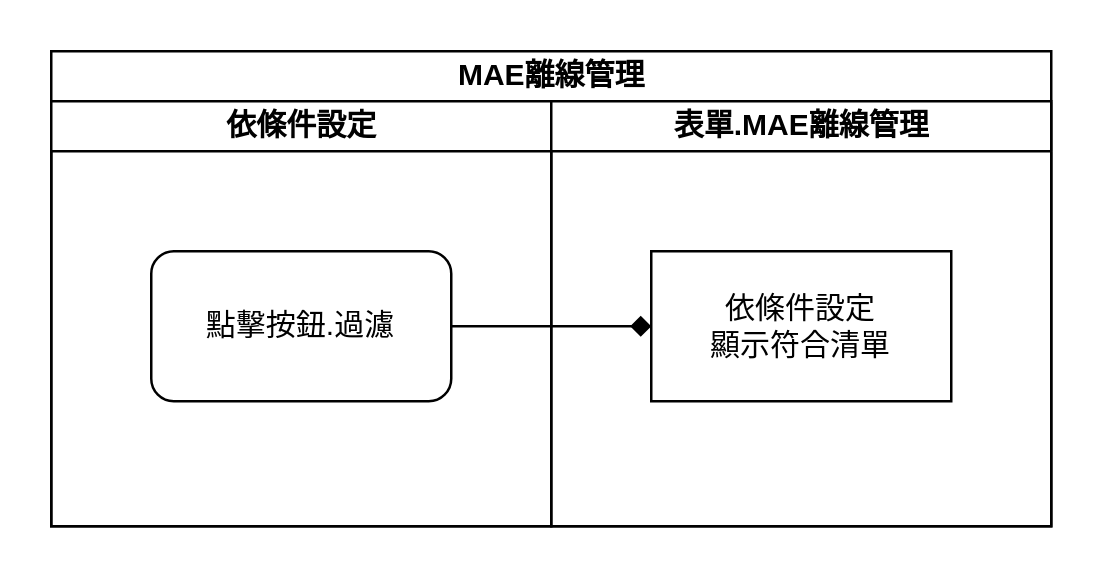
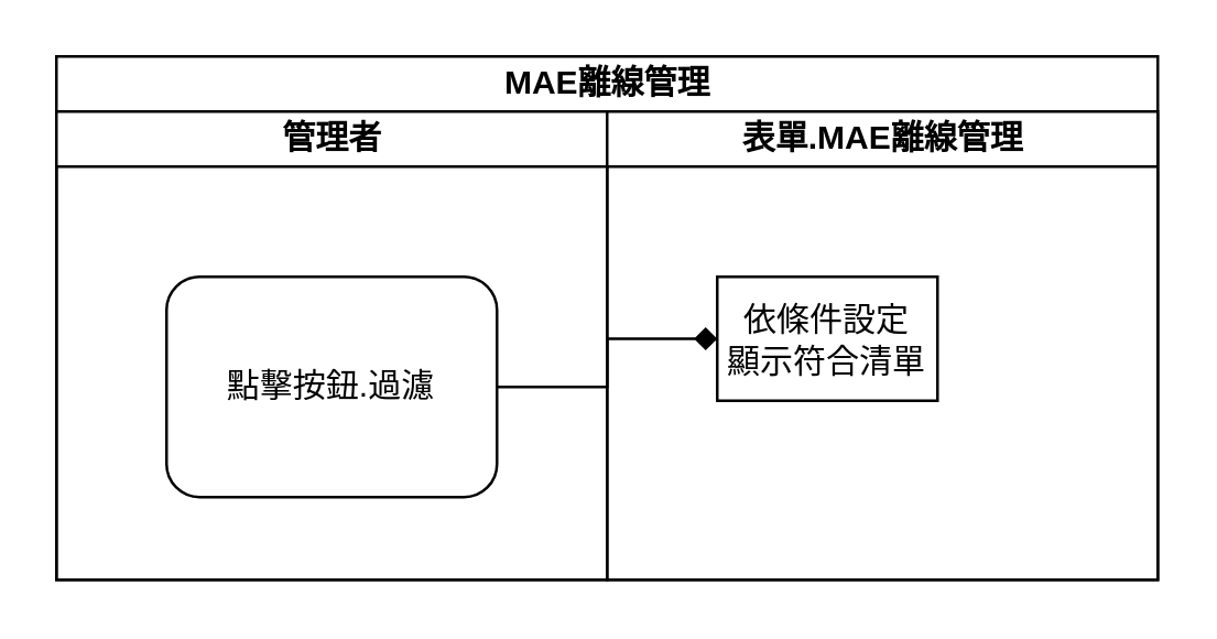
  <mxCell id="0" />
  <mxCell id="1" parent="0" />
  <mxCell id="2" value="MAE離線管理" style="swimlane;html=1;childLayout=stackLayout;resizeParent=1;resizeParentMax=0;startSize=20;" parent="1" vertex="1"><mxGeometry x="20" y="20" width="400" height="190" as="geometry" /></mxCell>
- <mxCell id="3" value="依條件設定" style="swimlane;html=1;startSize=20;" parent="2" vertex="1"><mxGeometry y="20" width="200" height="170" as="geometry" /></mxCell>
- <mxCell id="4" value="點擊按鈕.過濾" style="rounded=1;whiteSpace=wrap;html=1;" parent="3" vertex="1"><mxGeometry x="40" y="60" width="120" height="60" as="geometry" /></mxCell>
+ <mxCell id="3" value="管理者" style="swimlane;html=1;startSize=20;" parent="2" vertex="1"><mxGeometry y="20" width="200" height="170" as="geometry" /></mxCell>
+ <mxCell id="4" value="點擊按鈕.過濾" style="rounded=1;whiteSpace=wrap;html=1;" parent="3" vertex="1"><mxGeometry x="40" y="60" width="120" height="80" as="geometry" /></mxCell>
  <mxCell id="5" value="表單.MAE離線管理" style="swimlane;html=1;startSize=20;" parent="2" vertex="1"><mxGeometry x="200" y="20" width="200" height="170" as="geometry" /></mxCell>
- <mxCell id="6" value="依條件設定&lt;br&gt;顯示符合清單" style="rounded=0;whiteSpace=wrap;html=1;" parent="5" vertex="1"><mxGeometry x="40" y="60" width="120" height="60" as="geometry" /></mxCell>
+ <mxCell id="6" value="依條件設定&lt;br&gt;顯示符合清單" style="rounded=0;whiteSpace=wrap;html=1;" parent="5" vertex="1"><mxGeometry x="40" y="60" width="80" height="45" as="geometry" /></mxCell>
  <mxCell id="7" style="edgeStyle=orthogonalEdgeStyle;rounded=0;orthogonalLoop=1;jettySize=auto;html=1;exitX=1;exitY=0.5;exitDx=0;exitDy=0;entryX=0;entryY=0.5;entryDx=0;entryDy=0;endArrow=diamond;" parent="2" source="4" target="6" edge="1"><mxGeometry relative="1" as="geometry" /></mxCell>
